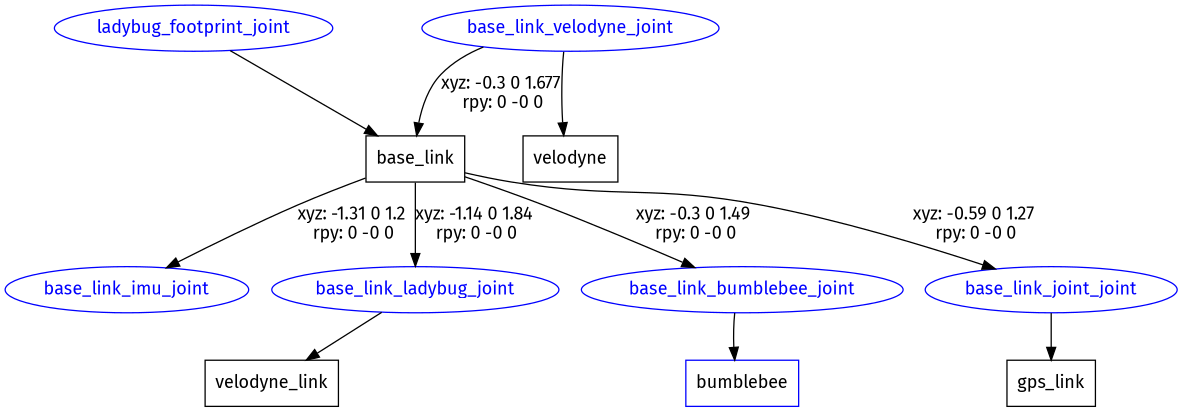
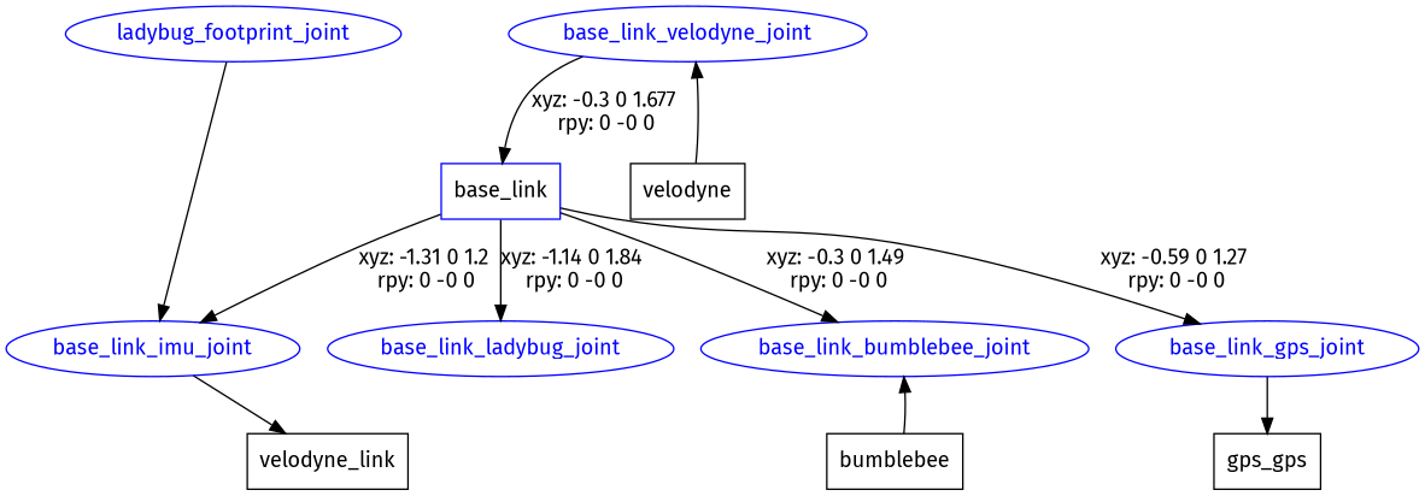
  digraph {
    fontname="Fira Sans"
    node [color=blue fontcolor=blue fontname="Fira Sans" shape=ellipse]
    edge [fontname="Fira Sans"]
    n1 [label=ladybug_footprint_joint]
-   n2 [label=base_link shape=box color="" fontcolor=""]
+   n2 [label=base_link shape=box fontcolor=""]
    base_link_bumblebee_joint
-   base_link_gps_joint [label=base_link_joint_joint]
+   base_link_gps_joint
    base_link_imu_joint
    base_link_ladybug_joint
-   n7 [label=bumblebee shape=box fontcolor=""]
-   n8 [label=gps_link shape=box color="" fontcolor=""]
+   n7 [label=bumblebee shape=box color="" fontcolor=""]
+   n8 [label=gps_gps shape=box color="" fontcolor=""]
    n9 [label=velodyne_link shape=box color="" fontcolor=""]
    base_link_velodyne_joint
    n11 [label=velodyne shape=box color="" fontcolor=""]
-   n1 -> n2
+   n1 -> base_link_imu_joint
    n2 -> base_link_bumblebee_joint [label="xyz: -0.3 0 1.49 \nrpy: 0 -0 0"]
    n2 -> base_link_gps_joint [label="xyz: -0.59 0 1.27 \nrpy: 0 -0 0"]
    n2 -> base_link_imu_joint [label="xyz: -1.31 0 1.2 \nrpy: 0 -0 0"]
    n2 -> base_link_ladybug_joint [label="xyz: -1.14 0 1.84 \nrpy: 0 -0 0"]
-   base_link_bumblebee_joint -> n7
+   n7 -> base_link_bumblebee_joint
    base_link_gps_joint -> n8
-   base_link_ladybug_joint -> n9
+   base_link_imu_joint -> n9
    base_link_velodyne_joint -> n2 [label="xyz: -0.3 0 1.677 \nrpy: 0 -0 0"]
-   base_link_velodyne_joint -> n11
+   n11 -> base_link_velodyne_joint
  }
